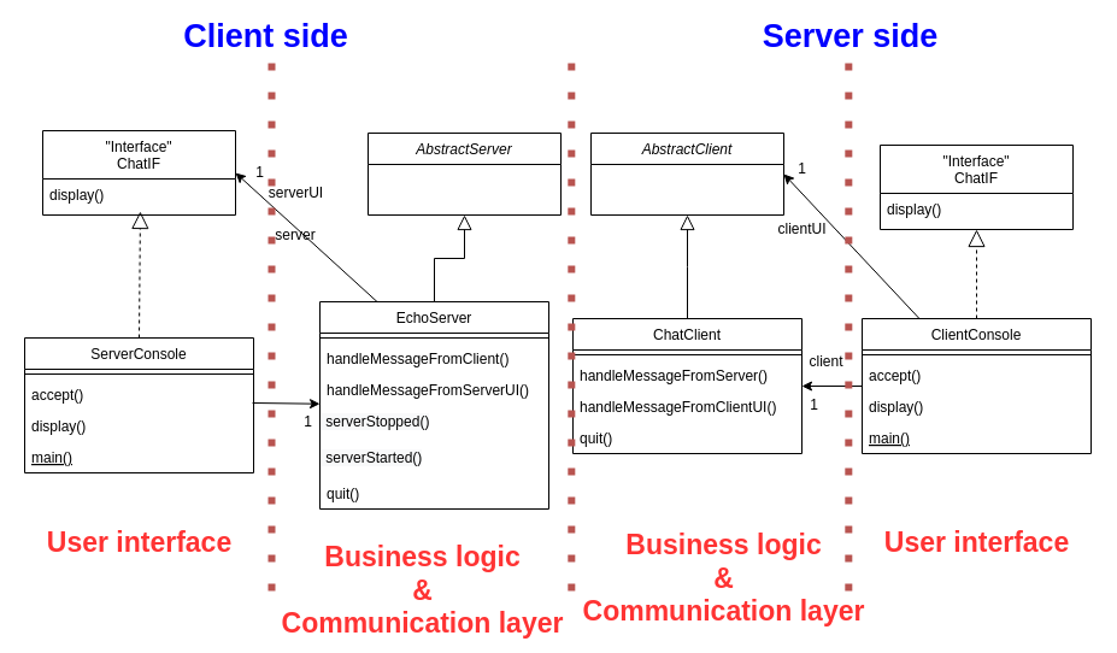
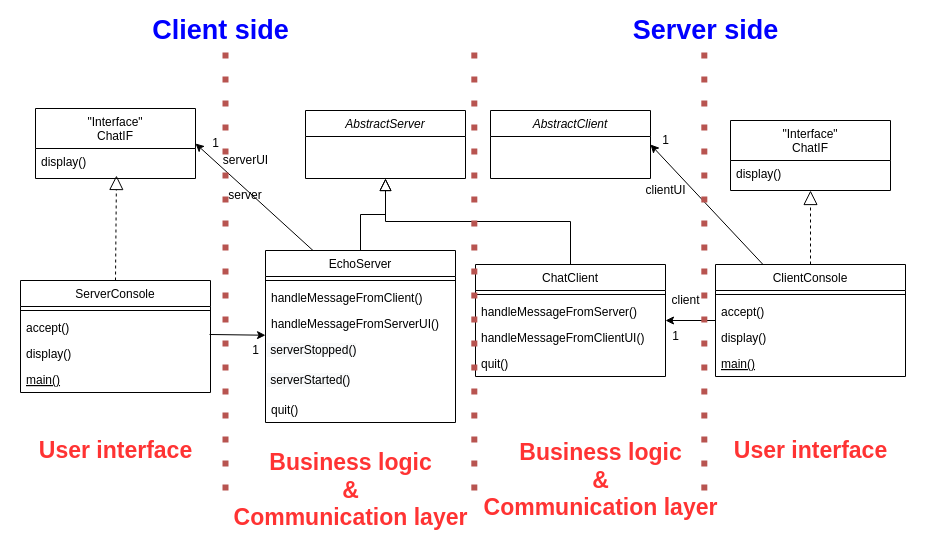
  <mxCell id="0" />
  <mxCell id="1" parent="0" />
  <mxCell id="2" value="AbstractServer" style="swimlane;fontStyle=2;align=center;verticalAlign=top;childLayout=stackLayout;horizontal=1;startSize=26;horizontalStack=0;resizeParent=1;resizeLast=0;collapsible=1;marginBottom=0;rounded=0;shadow=0;strokeWidth=1;" parent="1" vertex="1"><mxGeometry x="305" y="110" width="160" height="68" as="geometry"><mxRectangle x="230" y="140" width="160" height="26" as="alternateBounds" /></mxGeometry></mxCell>
  <mxCell id="3" value="EchoServer" style="swimlane;fontStyle=0;align=center;verticalAlign=top;childLayout=stackLayout;horizontal=1;startSize=26;horizontalStack=0;resizeParent=1;resizeLast=0;collapsible=1;marginBottom=0;rounded=0;shadow=0;strokeWidth=1;" parent="1" vertex="1"><mxGeometry x="265" y="250" width="190" height="172" as="geometry"><mxRectangle x="340" y="380" width="170" height="26" as="alternateBounds" /></mxGeometry></mxCell>
  <mxCell id="4" value="" style="line;html=1;strokeWidth=1;align=left;verticalAlign=middle;spacingTop=-1;spacingLeft=3;spacingRight=3;rotatable=0;labelPosition=right;points=[];portConstraint=eastwest;" parent="3" vertex="1"><mxGeometry y="26" width="190" height="8" as="geometry" /></mxCell>
  <mxCell id="5" value="handleMessageFromClient()" style="text;align=left;verticalAlign=top;spacingLeft=4;spacingRight=4;overflow=hidden;rotatable=0;points=[[0,0.5],[1,0.5]];portConstraint=eastwest;" vertex="1" parent="3"><mxGeometry y="34" width="190" height="26" as="geometry" /></mxCell>
  <mxCell id="6" value="handleMessageFromServerUI()" style="text;align=left;verticalAlign=top;spacingLeft=4;spacingRight=4;overflow=hidden;rotatable=0;points=[[0,0.5],[1,0.5]];portConstraint=eastwest;" vertex="1" parent="3"><mxGeometry y="60" width="190" height="26" as="geometry" /></mxCell>
  <mxCell id="7" value="&lt;span style=&quot;color: rgb(0 , 0 , 0) ; font-family: &amp;#34;helvetica&amp;#34; ; font-size: 12px ; font-style: normal ; font-weight: 400 ; letter-spacing: normal ; text-align: left ; text-indent: 0px ; text-transform: none ; word-spacing: 0px ; background-color: rgb(248 , 249 , 250) ; display: inline ; float: none&quot;&gt;&amp;nbsp;serverStopped()&lt;/span&gt;" style="text;whiteSpace=wrap;html=1;" vertex="1" parent="3"><mxGeometry y="86" width="190" height="30" as="geometry" /></mxCell>
  <mxCell id="8" value="&lt;span style=&quot;color: rgb(0 , 0 , 0) ; font-family: &amp;#34;helvetica&amp;#34; ; font-size: 12px ; font-style: normal ; font-weight: 400 ; letter-spacing: normal ; text-align: left ; text-indent: 0px ; text-transform: none ; word-spacing: 0px ; background-color: rgb(248 , 249 , 250) ; display: inline ; float: none&quot;&gt;&amp;nbsp;serverStarted()&lt;/span&gt;" style="text;whiteSpace=wrap;html=1;" vertex="1" parent="3"><mxGeometry y="116" width="190" height="30" as="geometry" /></mxCell>
  <mxCell id="9" value="quit()" style="text;align=left;verticalAlign=top;spacingLeft=4;spacingRight=4;overflow=hidden;rotatable=0;points=[[0,0.5],[1,0.5]];portConstraint=eastwest;" vertex="1" parent="3"><mxGeometry y="146" width="190" height="26" as="geometry" /></mxCell>
  <mxCell id="10" value="" style="endArrow=block;endSize=10;endFill=0;shadow=0;strokeWidth=1;rounded=0;edgeStyle=elbowEdgeStyle;elbow=vertical;" parent="1" source="3" target="2" edge="1"><mxGeometry width="160" relative="1" as="geometry"><mxPoint x="225" y="293" as="sourcePoint" /><mxPoint x="325" y="191" as="targetPoint" /></mxGeometry></mxCell>
  <mxCell id="11" value="&quot;Interface&quot;&#10;ChatIF" style="swimlane;fontStyle=0;align=center;verticalAlign=top;childLayout=stackLayout;horizontal=1;startSize=40;horizontalStack=0;resizeParent=1;resizeLast=0;collapsible=1;marginBottom=0;rounded=0;shadow=0;strokeWidth=1;" vertex="1" parent="1"><mxGeometry x="35" y="108" width="160" height="70" as="geometry"><mxRectangle x="130" y="380" width="160" height="26" as="alternateBounds" /></mxGeometry></mxCell>
  <mxCell id="12" value="display()" style="text;align=left;verticalAlign=top;spacingLeft=4;spacingRight=4;overflow=hidden;rotatable=0;points=[[0,0.5],[1,0.5]];portConstraint=eastwest;" vertex="1" parent="11"><mxGeometry y="40" width="160" height="26" as="geometry" /></mxCell>
  <mxCell id="13" value="ServerConsole" style="swimlane;fontStyle=0;align=center;verticalAlign=top;childLayout=stackLayout;horizontal=1;startSize=26;horizontalStack=0;resizeParent=1;resizeLast=0;collapsible=1;marginBottom=0;rounded=0;shadow=0;strokeWidth=1;" vertex="1" parent="1"><mxGeometry x="20" y="280" width="190" height="112" as="geometry"><mxRectangle x="340" y="380" width="170" height="26" as="alternateBounds" /></mxGeometry></mxCell>
  <mxCell id="14" value="" style="line;html=1;strokeWidth=1;align=left;verticalAlign=middle;spacingTop=-1;spacingLeft=3;spacingRight=3;rotatable=0;labelPosition=right;points=[];portConstraint=eastwest;" vertex="1" parent="13"><mxGeometry y="26" width="190" height="8" as="geometry" /></mxCell>
  <mxCell id="15" value="accept()" style="text;align=left;verticalAlign=top;spacingLeft=4;spacingRight=4;overflow=hidden;rotatable=0;points=[[0,0.5],[1,0.5]];portConstraint=eastwest;" vertex="1" parent="13"><mxGeometry y="34" width="190" height="26" as="geometry" /></mxCell>
  <mxCell id="16" value="display()" style="text;align=left;verticalAlign=top;spacingLeft=4;spacingRight=4;overflow=hidden;rotatable=0;points=[[0,0.5],[1,0.5]];portConstraint=eastwest;" vertex="1" parent="13"><mxGeometry y="60" width="190" height="26" as="geometry" /></mxCell>
  <mxCell id="17" value="main()" style="text;align=left;verticalAlign=top;spacingLeft=4;spacingRight=4;overflow=hidden;rotatable=0;points=[[0,0.5],[1,0.5]];portConstraint=eastwest;fontStyle=4" vertex="1" parent="13"><mxGeometry y="86" width="190" height="26" as="geometry" /></mxCell>
  <mxCell id="18" value="" style="endArrow=classic;html=1;exitX=0.995;exitY=0.769;exitDx=0;exitDy=0;exitPerimeter=0;" edge="1" parent="1" source="15" target="3"><mxGeometry width="50" height="50" relative="1" as="geometry"><mxPoint x="245" y="330" as="sourcePoint" /><mxPoint x="295" y="280" as="targetPoint" /></mxGeometry></mxCell>
  <mxCell id="19" value="server" style="text;html=1;strokeColor=none;fillColor=none;align=center;verticalAlign=middle;whiteSpace=wrap;rounded=0;" vertex="1" parent="1"><mxGeometry x="225" y="185" width="40" height="20" as="geometry" /></mxCell>
  <mxCell id="20" value="1" style="text;html=1;align=center;verticalAlign=middle;resizable=0;points=[];autosize=1;" vertex="1" parent="1"><mxGeometry x="245" y="340" width="20" height="20" as="geometry" /></mxCell>
  <mxCell id="21" value="" style="endArrow=classic;html=1;entryX=1;entryY=0.5;entryDx=0;entryDy=0;exitX=0.25;exitY=0;exitDx=0;exitDy=0;" edge="1" parent="1" source="3" target="11"><mxGeometry width="50" height="50" relative="1" as="geometry"><mxPoint x="245" y="330" as="sourcePoint" /><mxPoint x="295" y="280" as="targetPoint" /></mxGeometry></mxCell>
  <mxCell id="22" value="serverUI" style="text;html=1;align=center;verticalAlign=middle;resizable=0;points=[];autosize=1;" vertex="1" parent="1"><mxGeometry x="215" y="150" width="60" height="20" as="geometry" /></mxCell>
  <mxCell id="23" value="1" style="text;html=1;align=center;verticalAlign=middle;resizable=0;points=[];autosize=1;" vertex="1" parent="1"><mxGeometry x="205" y="133" width="20" height="20" as="geometry" /></mxCell>
  <mxCell id="24" value="" style="endArrow=block;dashed=1;endFill=0;endSize=12;html=1;entryX=0.506;entryY=1.038;entryDx=0;entryDy=0;entryPerimeter=0;exitX=0.5;exitY=0;exitDx=0;exitDy=0;" edge="1" parent="1" source="13" target="12"><mxGeometry width="160" relative="1" as="geometry"><mxPoint x="185" y="310" as="sourcePoint" /><mxPoint x="345" y="310" as="targetPoint" /></mxGeometry></mxCell>
  <mxCell id="25" value="AbstractClient" style="swimlane;fontStyle=2;align=center;verticalAlign=top;childLayout=stackLayout;horizontal=1;startSize=26;horizontalStack=0;resizeParent=1;resizeLast=0;collapsible=1;marginBottom=0;rounded=0;shadow=0;strokeWidth=1;" vertex="1" parent="1"><mxGeometry x="490" y="110" width="160" height="68" as="geometry"><mxRectangle x="230" y="140" width="160" height="26" as="alternateBounds" /></mxGeometry></mxCell>
  <mxCell id="26" value="ChatClient" style="swimlane;fontStyle=0;align=center;verticalAlign=top;childLayout=stackLayout;horizontal=1;startSize=26;horizontalStack=0;resizeParent=1;resizeLast=0;collapsible=1;marginBottom=0;rounded=0;shadow=0;strokeWidth=1;" vertex="1" parent="1"><mxGeometry x="475" y="264" width="190" height="112" as="geometry"><mxRectangle x="340" y="380" width="170" height="26" as="alternateBounds" /></mxGeometry></mxCell>
  <mxCell id="27" value="" style="line;html=1;strokeWidth=1;align=left;verticalAlign=middle;spacingTop=-1;spacingLeft=3;spacingRight=3;rotatable=0;labelPosition=right;points=[];portConstraint=eastwest;" vertex="1" parent="26"><mxGeometry y="26" width="190" height="8" as="geometry" /></mxCell>
  <mxCell id="28" value="handleMessageFromServer()" style="text;align=left;verticalAlign=top;spacingLeft=4;spacingRight=4;overflow=hidden;rotatable=0;points=[[0,0.5],[1,0.5]];portConstraint=eastwest;" vertex="1" parent="26"><mxGeometry y="34" width="190" height="26" as="geometry" /></mxCell>
  <mxCell id="29" value="handleMessageFromClientUI()" style="text;align=left;verticalAlign=top;spacingLeft=4;spacingRight=4;overflow=hidden;rotatable=0;points=[[0,0.5],[1,0.5]];portConstraint=eastwest;" vertex="1" parent="26"><mxGeometry y="60" width="190" height="26" as="geometry" /></mxCell>
  <mxCell id="30" value="quit()" style="text;align=left;verticalAlign=top;spacingLeft=4;spacingRight=4;overflow=hidden;rotatable=0;points=[[0,0.5],[1,0.5]];portConstraint=eastwest;" vertex="1" parent="26"><mxGeometry y="86" width="190" height="26" as="geometry" /></mxCell>
  <mxCell id="31" value="ClientConsole" style="swimlane;fontStyle=0;align=center;verticalAlign=top;childLayout=stackLayout;horizontal=1;startSize=26;horizontalStack=0;resizeParent=1;resizeLast=0;collapsible=1;marginBottom=0;rounded=0;shadow=0;strokeWidth=1;" vertex="1" parent="1"><mxGeometry x="715" y="264" width="190" height="112" as="geometry"><mxRectangle x="340" y="380" width="170" height="26" as="alternateBounds" /></mxGeometry></mxCell>
  <mxCell id="32" value="" style="line;html=1;strokeWidth=1;align=left;verticalAlign=middle;spacingTop=-1;spacingLeft=3;spacingRight=3;rotatable=0;labelPosition=right;points=[];portConstraint=eastwest;" vertex="1" parent="31"><mxGeometry y="26" width="190" height="8" as="geometry" /></mxCell>
  <mxCell id="33" value="accept()" style="text;align=left;verticalAlign=top;spacingLeft=4;spacingRight=4;overflow=hidden;rotatable=0;points=[[0,0.5],[1,0.5]];portConstraint=eastwest;" vertex="1" parent="31"><mxGeometry y="34" width="190" height="26" as="geometry" /></mxCell>
  <mxCell id="34" value="display()" style="text;align=left;verticalAlign=top;spacingLeft=4;spacingRight=4;overflow=hidden;rotatable=0;points=[[0,0.5],[1,0.5]];portConstraint=eastwest;" vertex="1" parent="31"><mxGeometry y="60" width="190" height="26" as="geometry" /></mxCell>
  <mxCell id="35" value="main()" style="text;align=left;verticalAlign=top;spacingLeft=4;spacingRight=4;overflow=hidden;rotatable=0;points=[[0,0.5],[1,0.5]];portConstraint=eastwest;fontStyle=4" vertex="1" parent="31"><mxGeometry y="86" width="190" height="26" as="geometry" /></mxCell>
  <mxCell id="36" value="&quot;Interface&quot;&#10;ChatIF" style="swimlane;fontStyle=0;align=center;verticalAlign=top;childLayout=stackLayout;horizontal=1;startSize=40;horizontalStack=0;resizeParent=1;resizeLast=0;collapsible=1;marginBottom=0;rounded=0;shadow=0;strokeWidth=1;" vertex="1" parent="1"><mxGeometry x="730" y="120" width="160" height="70" as="geometry"><mxRectangle x="130" y="380" width="160" height="26" as="alternateBounds" /></mxGeometry></mxCell>
  <mxCell id="37" value="display()" style="text;align=left;verticalAlign=top;spacingLeft=4;spacingRight=4;overflow=hidden;rotatable=0;points=[[0,0.5],[1,0.5]];portConstraint=eastwest;" vertex="1" parent="36"><mxGeometry y="40" width="160" height="26" as="geometry" /></mxCell>
  <mxCell id="38" value="" style="endArrow=block;dashed=1;endFill=0;endSize=12;html=1;entryX=0.5;entryY=1;entryDx=0;entryDy=0;exitX=0.5;exitY=0;exitDx=0;exitDy=0;" edge="1" parent="1" source="31" target="36"><mxGeometry width="160" relative="1" as="geometry"><mxPoint x="715" y="295.01" as="sourcePoint" /><mxPoint x="715.96" y="189.998" as="targetPoint" /></mxGeometry></mxCell>
- <mxCell id="39" value="" style="endArrow=block;endSize=10;endFill=0;shadow=0;strokeWidth=1;rounded=0;edgeStyle=elbowEdgeStyle;elbow=vertical;exitX=0.5;exitY=0;exitDx=0;exitDy=0;entryX=0.5;entryY=1;entryDx=0;entryDy=0;" edge="1" parent="1" source="26" target="25"><mxGeometry width="160" relative="1" as="geometry"><mxPoint x="370" y="260" as="sourcePoint" /><mxPoint x="595" y="190" as="targetPoint" /></mxGeometry></mxCell>
+ <mxCell id="39" value="" style="endArrow=block;endSize=10;endFill=0;shadow=0;strokeWidth=1;rounded=0;edgeStyle=elbowEdgeStyle;elbow=vertical;exitX=0.5;exitY=0;exitDx=0;exitDy=0;" edge="1" parent="1" source="26" target="2"><mxGeometry width="160" relative="1" as="geometry"><mxPoint x="370" y="260" as="sourcePoint" /><mxPoint x="595" y="190" as="targetPoint" /></mxGeometry></mxCell>
  <mxCell id="40" value="" style="endArrow=classic;html=1;" edge="1" parent="1" source="31" target="26"><mxGeometry width="50" height="50" relative="1" as="geometry"><mxPoint x="219.05" y="343.994" as="sourcePoint" /><mxPoint x="275" y="344.738" as="targetPoint" /></mxGeometry></mxCell>
  <mxCell id="41" value="client" style="text;html=1;align=center;verticalAlign=middle;resizable=0;points=[];autosize=1;" vertex="1" parent="1"><mxGeometry x="665" y="290" width="40" height="20" as="geometry" /></mxCell>
  <mxCell id="42" value="1" style="text;html=1;align=center;verticalAlign=middle;resizable=0;points=[];autosize=1;" vertex="1" parent="1"><mxGeometry x="665" y="326" width="20" height="20" as="geometry" /></mxCell>
  <mxCell id="43" value="" style="endArrow=classic;html=1;exitX=0.25;exitY=0;exitDx=0;exitDy=0;entryX=1;entryY=0.5;entryDx=0;entryDy=0;" edge="1" parent="1" source="31" target="25"><mxGeometry width="50" height="50" relative="1" as="geometry"><mxPoint x="725" y="330" as="sourcePoint" /><mxPoint x="675" y="330" as="targetPoint" /></mxGeometry></mxCell>
  <mxCell id="44" value="1" style="text;html=1;align=center;verticalAlign=middle;resizable=0;points=[];autosize=1;" vertex="1" parent="1"><mxGeometry x="655" y="130" width="20" height="20" as="geometry" /></mxCell>
  <mxCell id="45" value="clientUI" style="text;html=1;align=center;verticalAlign=middle;resizable=0;points=[];autosize=1;" vertex="1" parent="1"><mxGeometry x="635" y="180" width="60" height="20" as="geometry" /></mxCell>
  <mxCell id="46" value="" style="endArrow=none;dashed=1;html=1;dashPattern=1 3;strokeWidth=6;fillColor=#f8cecc;strokeColor=#b85450;" edge="1" parent="1"><mxGeometry width="50" height="50" relative="1" as="geometry"><mxPoint x="225" y="490" as="sourcePoint" /><mxPoint x="225" y="40" as="targetPoint" /></mxGeometry></mxCell>
  <mxCell id="47" value="&lt;b&gt;&lt;font style=&quot;font-size: 23px&quot; color=&quot;#ff3333&quot;&gt;User interface&lt;/font&gt;&lt;/b&gt;" style="text;html=1;align=center;verticalAlign=middle;resizable=0;points=[];autosize=1;" vertex="1" parent="1"><mxGeometry x="30" y="440" width="170" height="20" as="geometry" /></mxCell>
  <mxCell id="48" value="&lt;b&gt;&lt;font style=&quot;font-size: 23px&quot; color=&quot;#ff3333&quot;&gt;Business logic&lt;br&gt;&amp;amp;&lt;br&gt;Communication layer&lt;br&gt;&lt;/font&gt;&lt;/b&gt;" style="text;html=1;align=center;verticalAlign=middle;resizable=0;points=[];autosize=1;" vertex="1" parent="1"><mxGeometry x="225" y="460" width="250" height="60" as="geometry" /></mxCell>
  <mxCell id="49" value="" style="endArrow=none;dashed=1;html=1;dashPattern=1 3;strokeWidth=6;fillColor=#f8cecc;strokeColor=#b85450;" edge="1" parent="1"><mxGeometry width="50" height="50" relative="1" as="geometry"><mxPoint x="473.82" y="490" as="sourcePoint" /><mxPoint x="473.82" y="40" as="targetPoint" /></mxGeometry></mxCell>
  <mxCell id="50" value="" style="endArrow=none;dashed=1;html=1;dashPattern=1 3;strokeWidth=6;fillColor=#f8cecc;strokeColor=#b85450;" edge="1" parent="1"><mxGeometry width="50" height="50" relative="1" as="geometry"><mxPoint x="703.82" y="490" as="sourcePoint" /><mxPoint x="703.82" y="40" as="targetPoint" /></mxGeometry></mxCell>
  <mxCell id="51" value="&lt;b&gt;&lt;font style=&quot;font-size: 23px&quot; color=&quot;#ff3333&quot;&gt;Business logic&lt;br&gt;&amp;amp;&lt;br&gt;Communication layer&lt;br&gt;&lt;/font&gt;&lt;/b&gt;" style="text;html=1;align=center;verticalAlign=middle;resizable=0;points=[];autosize=1;" vertex="1" parent="1"><mxGeometry x="475" y="450" width="250" height="60" as="geometry" /></mxCell>
  <mxCell id="52" value="&lt;b&gt;&lt;font style=&quot;font-size: 23px&quot; color=&quot;#ff3333&quot;&gt;User interface&lt;/font&gt;&lt;/b&gt;" style="text;html=1;align=center;verticalAlign=middle;resizable=0;points=[];autosize=1;" vertex="1" parent="1"><mxGeometry x="725" y="440" width="170" height="20" as="geometry" /></mxCell>
  <mxCell id="53" value="&lt;b&gt;&lt;font style=&quot;font-size: 27px&quot; color=&quot;#0000ff&quot;&gt;Client side&lt;/font&gt;&lt;/b&gt;" style="text;html=1;align=center;verticalAlign=middle;resizable=0;points=[];autosize=1;" vertex="1" parent="1"><mxGeometry x="145" y="20" width="150" height="20" as="geometry" /></mxCell>
  <mxCell id="54" value="&lt;b&gt;&lt;font style=&quot;font-size: 27px&quot; color=&quot;#0000ff&quot;&gt;Server side&lt;/font&gt;&lt;/b&gt;" style="text;html=1;align=center;verticalAlign=middle;resizable=0;points=[];autosize=1;" vertex="1" parent="1"><mxGeometry x="625" y="20" width="160" height="20" as="geometry" /></mxCell>
